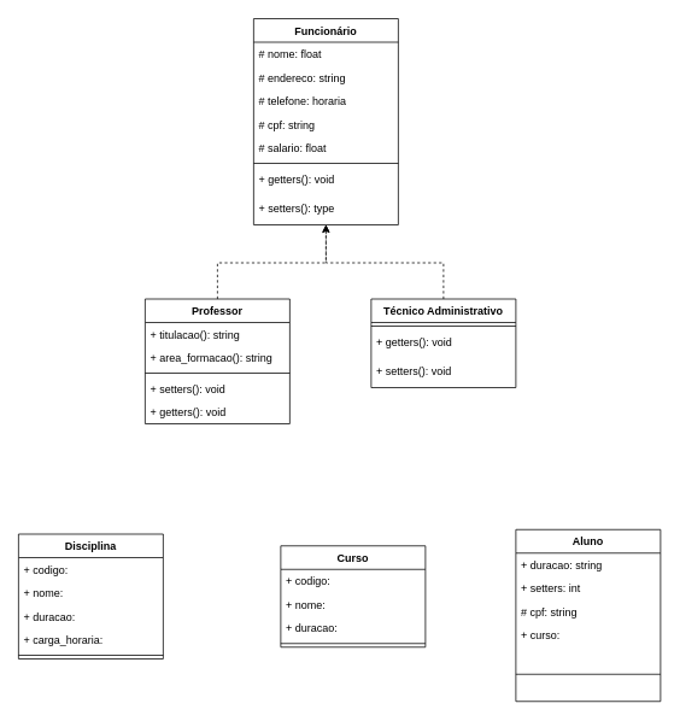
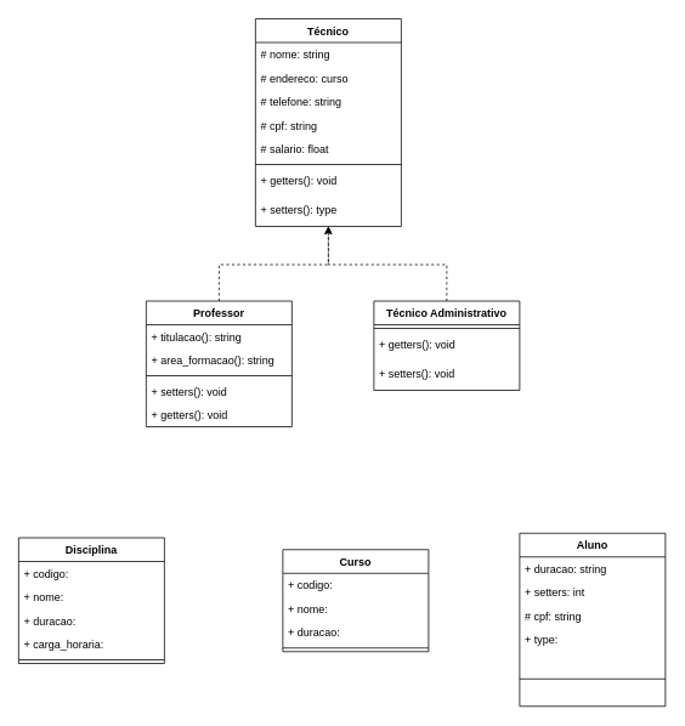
  <mxCell id="0" />
  <mxCell id="1" parent="0" />
- <mxCell id="2" value="Funcionário&#10;" style="swimlane;fontStyle=1;align=center;verticalAlign=top;childLayout=stackLayout;horizontal=1;startSize=26;horizontalStack=0;resizeParent=1;resizeParentMax=0;resizeLast=0;collapsible=1;marginBottom=0;" vertex="1" parent="1"><mxGeometry x="280" y="20" width="160" height="228" as="geometry"><mxRectangle x="330" y="70" width="110" height="30" as="alternateBounds" /></mxGeometry></mxCell>
- <mxCell id="3" value="# nome: float" style="text;strokeColor=none;fillColor=none;align=left;verticalAlign=top;spacingLeft=4;spacingRight=4;overflow=hidden;rotatable=0;points=[[0,0.5],[1,0.5]];portConstraint=eastwest;" vertex="1" parent="2"><mxGeometry y="26" width="160" height="26" as="geometry" /></mxCell>
- <mxCell id="4" value="# endereco: string" style="text;strokeColor=none;fillColor=none;align=left;verticalAlign=top;spacingLeft=4;spacingRight=4;overflow=hidden;rotatable=0;points=[[0,0.5],[1,0.5]];portConstraint=eastwest;" vertex="1" parent="2"><mxGeometry y="52" width="160" height="26" as="geometry" /></mxCell>
- <mxCell id="5" value="# telefone: horaria" style="text;strokeColor=none;fillColor=none;align=left;verticalAlign=top;spacingLeft=4;spacingRight=4;overflow=hidden;rotatable=0;points=[[0,0.5],[1,0.5]];portConstraint=eastwest;" vertex="1" parent="2"><mxGeometry y="78" width="160" height="26" as="geometry" /></mxCell>
+ <mxCell id="2" value="Técnico&#10;" style="swimlane;fontStyle=1;align=center;verticalAlign=top;childLayout=stackLayout;horizontal=1;startSize=26;horizontalStack=0;resizeParent=1;resizeParentMax=0;resizeLast=0;collapsible=1;marginBottom=0;" vertex="1" parent="1"><mxGeometry x="280" y="20" width="160" height="228" as="geometry"><mxRectangle x="330" y="70" width="110" height="30" as="alternateBounds" /></mxGeometry></mxCell>
+ <mxCell id="3" value="# nome: string" style="text;strokeColor=none;fillColor=none;align=left;verticalAlign=top;spacingLeft=4;spacingRight=4;overflow=hidden;rotatable=0;points=[[0,0.5],[1,0.5]];portConstraint=eastwest;" vertex="1" parent="2"><mxGeometry y="26" width="160" height="26" as="geometry" /></mxCell>
+ <mxCell id="4" value="# endereco: curso" style="text;strokeColor=none;fillColor=none;align=left;verticalAlign=top;spacingLeft=4;spacingRight=4;overflow=hidden;rotatable=0;points=[[0,0.5],[1,0.5]];portConstraint=eastwest;" vertex="1" parent="2"><mxGeometry y="52" width="160" height="26" as="geometry" /></mxCell>
+ <mxCell id="5" value="# telefone: string" style="text;strokeColor=none;fillColor=none;align=left;verticalAlign=top;spacingLeft=4;spacingRight=4;overflow=hidden;rotatable=0;points=[[0,0.5],[1,0.5]];portConstraint=eastwest;" vertex="1" parent="2"><mxGeometry y="78" width="160" height="26" as="geometry" /></mxCell>
  <mxCell id="6" value="# cpf: string" style="text;strokeColor=none;fillColor=none;align=left;verticalAlign=top;spacingLeft=4;spacingRight=4;overflow=hidden;rotatable=0;points=[[0,0.5],[1,0.5]];portConstraint=eastwest;" vertex="1" parent="2"><mxGeometry y="104" width="160" height="26" as="geometry" /></mxCell>
  <mxCell id="7" value="# salario: float" style="text;strokeColor=none;fillColor=none;align=left;verticalAlign=top;spacingLeft=4;spacingRight=4;overflow=hidden;rotatable=0;points=[[0,0.5],[1,0.5]];portConstraint=eastwest;" vertex="1" parent="2"><mxGeometry y="130" width="160" height="26" as="geometry" /></mxCell>
  <mxCell id="8" value="" style="line;strokeWidth=1;fillColor=none;align=left;verticalAlign=middle;spacingTop=-1;spacingLeft=3;spacingRight=3;rotatable=0;labelPosition=right;points=[];portConstraint=eastwest;strokeColor=inherit;" vertex="1" parent="2"><mxGeometry y="156" width="160" height="8" as="geometry" /></mxCell>
  <mxCell id="9" value="+ getters(): void" style="text;strokeColor=none;fillColor=none;align=left;verticalAlign=top;spacingLeft=4;spacingRight=4;overflow=hidden;rotatable=0;points=[[0,0.5],[1,0.5]];portConstraint=eastwest;" vertex="1" parent="2"><mxGeometry y="164" width="160" height="32" as="geometry" /></mxCell>
  <mxCell id="10" value="+ setters(): type" style="text;strokeColor=none;fillColor=none;align=left;verticalAlign=top;spacingLeft=4;spacingRight=4;overflow=hidden;rotatable=0;points=[[0,0.5],[1,0.5]];portConstraint=eastwest;" vertex="1" parent="2"><mxGeometry y="196" width="160" height="32" as="geometry" /></mxCell>
  <mxCell id="11" value="Aluno" style="swimlane;fontStyle=1;align=center;verticalAlign=top;childLayout=stackLayout;horizontal=1;startSize=26;horizontalStack=0;resizeParent=1;resizeParentMax=0;resizeLast=0;collapsible=1;marginBottom=0;" vertex="1" parent="1"><mxGeometry x="570" y="585" width="160" height="190" as="geometry" /></mxCell>
  <mxCell id="12" value="+ duracao: string" style="text;strokeColor=none;fillColor=none;align=left;verticalAlign=top;spacingLeft=4;spacingRight=4;overflow=hidden;rotatable=0;points=[[0,0.5],[1,0.5]];portConstraint=eastwest;" vertex="1" parent="11"><mxGeometry y="26" width="160" height="26" as="geometry" /></mxCell>
  <mxCell id="13" value="+ setters: int " style="text;strokeColor=none;fillColor=none;align=left;verticalAlign=top;spacingLeft=4;spacingRight=4;overflow=hidden;rotatable=0;points=[[0,0.5],[1,0.5]];portConstraint=eastwest;" vertex="1" parent="11"><mxGeometry y="52" width="160" height="26" as="geometry" /></mxCell>
  <mxCell id="14" value="# cpf: string" style="text;strokeColor=none;fillColor=none;align=left;verticalAlign=top;spacingLeft=4;spacingRight=4;overflow=hidden;rotatable=0;points=[[0,0.5],[1,0.5]];portConstraint=eastwest;" vertex="1" parent="11"><mxGeometry y="78" width="160" height="26" as="geometry" /></mxCell>
- <mxCell id="15" value="+ curso: " style="text;strokeColor=none;fillColor=none;align=left;verticalAlign=top;spacingLeft=4;spacingRight=4;overflow=hidden;rotatable=0;points=[[0,0.5],[1,0.5]];portConstraint=eastwest;" vertex="1" parent="11"><mxGeometry y="104" width="160" height="26" as="geometry" /></mxCell>
+ <mxCell id="15" value="+ type: " style="text;strokeColor=none;fillColor=none;align=left;verticalAlign=top;spacingLeft=4;spacingRight=4;overflow=hidden;rotatable=0;points=[[0,0.5],[1,0.5]];portConstraint=eastwest;" vertex="1" parent="11"><mxGeometry y="104" width="160" height="26" as="geometry" /></mxCell>
  <mxCell id="16" value="" style="line;strokeWidth=1;fillColor=none;align=left;verticalAlign=middle;spacingTop=-1;spacingLeft=3;spacingRight=3;rotatable=0;labelPosition=right;points=[];portConstraint=eastwest;strokeColor=inherit;" vertex="1" parent="11"><mxGeometry y="130" width="160" height="60" as="geometry" /></mxCell>
  <mxCell id="17" value="Curso" style="swimlane;fontStyle=1;align=center;verticalAlign=top;childLayout=stackLayout;horizontal=1;startSize=26;horizontalStack=0;resizeParent=1;resizeParentMax=0;resizeLast=0;collapsible=1;marginBottom=0;" vertex="1" parent="1"><mxGeometry x="310" y="603" width="160" height="112" as="geometry" /></mxCell>
  <mxCell id="18" value="+ codigo:" style="text;strokeColor=none;fillColor=none;align=left;verticalAlign=top;spacingLeft=4;spacingRight=4;overflow=hidden;rotatable=0;points=[[0,0.5],[1,0.5]];portConstraint=eastwest;" vertex="1" parent="17"><mxGeometry y="26" width="160" height="26" as="geometry" /></mxCell>
  <mxCell id="19" value="+ nome:" style="text;strokeColor=none;fillColor=none;align=left;verticalAlign=top;spacingLeft=4;spacingRight=4;overflow=hidden;rotatable=0;points=[[0,0.5],[1,0.5]];portConstraint=eastwest;" vertex="1" parent="17"><mxGeometry y="52" width="160" height="26" as="geometry" /></mxCell>
  <mxCell id="20" value="+ duracao:" style="text;strokeColor=none;fillColor=none;align=left;verticalAlign=top;spacingLeft=4;spacingRight=4;overflow=hidden;rotatable=0;points=[[0,0.5],[1,0.5]];portConstraint=eastwest;" vertex="1" parent="17"><mxGeometry y="78" width="160" height="26" as="geometry" /></mxCell>
  <mxCell id="21" value="" style="line;strokeWidth=1;fillColor=none;align=left;verticalAlign=middle;spacingTop=-1;spacingLeft=3;spacingRight=3;rotatable=0;labelPosition=right;points=[];portConstraint=eastwest;strokeColor=inherit;" vertex="1" parent="17"><mxGeometry y="104" width="160" height="8" as="geometry" /></mxCell>
  <mxCell id="22" value="Disciplina" style="swimlane;fontStyle=1;align=center;verticalAlign=top;childLayout=stackLayout;horizontal=1;startSize=26;horizontalStack=0;resizeParent=1;resizeParentMax=0;resizeLast=0;collapsible=1;marginBottom=0;" vertex="1" parent="1"><mxGeometry x="20" y="590" width="160" height="138" as="geometry" /></mxCell>
  <mxCell id="23" value="+ codigo:" style="text;strokeColor=none;fillColor=none;align=left;verticalAlign=top;spacingLeft=4;spacingRight=4;overflow=hidden;rotatable=0;points=[[0,0.5],[1,0.5]];portConstraint=eastwest;" vertex="1" parent="22"><mxGeometry y="26" width="160" height="26" as="geometry" /></mxCell>
  <mxCell id="24" value="+ nome:" style="text;strokeColor=none;fillColor=none;align=left;verticalAlign=top;spacingLeft=4;spacingRight=4;overflow=hidden;rotatable=0;points=[[0,0.5],[1,0.5]];portConstraint=eastwest;" vertex="1" parent="22"><mxGeometry y="52" width="160" height="26" as="geometry" /></mxCell>
  <mxCell id="25" value="+ duracao:" style="text;strokeColor=none;fillColor=none;align=left;verticalAlign=top;spacingLeft=4;spacingRight=4;overflow=hidden;rotatable=0;points=[[0,0.5],[1,0.5]];portConstraint=eastwest;" vertex="1" parent="22"><mxGeometry y="78" width="160" height="26" as="geometry" /></mxCell>
  <mxCell id="26" value="+ carga_horaria:" style="text;strokeColor=none;fillColor=none;align=left;verticalAlign=top;spacingLeft=4;spacingRight=4;overflow=hidden;rotatable=0;points=[[0,0.5],[1,0.5]];portConstraint=eastwest;" vertex="1" parent="22"><mxGeometry y="104" width="160" height="26" as="geometry" /></mxCell>
  <mxCell id="27" value="" style="line;strokeWidth=1;fillColor=none;align=left;verticalAlign=middle;spacingTop=-1;spacingLeft=3;spacingRight=3;rotatable=0;labelPosition=right;points=[];portConstraint=eastwest;strokeColor=inherit;" vertex="1" parent="22"><mxGeometry y="130" width="160" height="8" as="geometry" /></mxCell>
  <mxCell id="28" value="" style="endArrow=classic;html=1;rounded=0;dashed=1;" edge="1" parent="1" source="30" target="2"><mxGeometry width="50" height="50" relative="1" as="geometry"><mxPoint x="210" y="300" as="sourcePoint" /><mxPoint x="260" y="250" as="targetPoint" /><Array as="points"><mxPoint x="240" y="290" /><mxPoint x="360" y="290" /></Array></mxGeometry></mxCell>
  <mxCell id="29" value="" style="endArrow=classic;html=1;rounded=0;dashed=1;" edge="1" parent="1" source="36" target="2"><mxGeometry width="50" height="50" relative="1" as="geometry"><mxPoint x="510" y="300" as="sourcePoint" /><mxPoint x="560" y="250" as="targetPoint" /><Array as="points"><mxPoint x="490" y="290" /><mxPoint x="360" y="290" /></Array></mxGeometry></mxCell>
  <mxCell id="30" value="Professor&#10;" style="swimlane;fontStyle=1;align=center;verticalAlign=top;childLayout=stackLayout;horizontal=1;startSize=26;horizontalStack=0;resizeParent=1;resizeParentMax=0;resizeLast=0;collapsible=1;marginBottom=0;" vertex="1" parent="1"><mxGeometry x="160" y="330" width="160" height="138" as="geometry"><mxRectangle x="190" y="340" width="100" height="30" as="alternateBounds" /></mxGeometry></mxCell>
  <mxCell id="31" value="+ titulacao(): string" style="text;strokeColor=none;fillColor=none;align=left;verticalAlign=top;spacingLeft=4;spacingRight=4;overflow=hidden;rotatable=0;points=[[0,0.5],[1,0.5]];portConstraint=eastwest;" vertex="1" parent="30"><mxGeometry y="26" width="160" height="26" as="geometry" /></mxCell>
  <mxCell id="32" value="+ area_formacao(): string" style="text;strokeColor=none;fillColor=none;align=left;verticalAlign=top;spacingLeft=4;spacingRight=4;overflow=hidden;rotatable=0;points=[[0,0.5],[1,0.5]];portConstraint=eastwest;" vertex="1" parent="30"><mxGeometry y="52" width="160" height="26" as="geometry" /></mxCell>
  <mxCell id="33" value="" style="line;strokeWidth=1;fillColor=none;align=left;verticalAlign=middle;spacingTop=-1;spacingLeft=3;spacingRight=3;rotatable=0;labelPosition=right;points=[];portConstraint=eastwest;strokeColor=inherit;" vertex="1" parent="30"><mxGeometry y="78" width="160" height="8" as="geometry" /></mxCell>
  <mxCell id="34" value="+ setters(): void" style="text;strokeColor=none;fillColor=none;align=left;verticalAlign=top;spacingLeft=4;spacingRight=4;overflow=hidden;rotatable=0;points=[[0,0.5],[1,0.5]];portConstraint=eastwest;" vertex="1" parent="30"><mxGeometry y="86" width="160" height="26" as="geometry" /></mxCell>
  <mxCell id="35" value="+ getters(): void" style="text;strokeColor=none;fillColor=none;align=left;verticalAlign=top;spacingLeft=4;spacingRight=4;overflow=hidden;rotatable=0;points=[[0,0.5],[1,0.5]];portConstraint=eastwest;" vertex="1" parent="30"><mxGeometry y="112" width="160" height="26" as="geometry" /></mxCell>
  <mxCell id="36" value="Técnico Administrativo" style="swimlane;fontStyle=1;align=center;verticalAlign=top;childLayout=stackLayout;horizontal=1;startSize=26;horizontalStack=0;resizeParent=1;resizeParentMax=0;resizeLast=0;collapsible=1;marginBottom=0;" vertex="1" parent="1"><mxGeometry x="410" y="330" width="160" height="98" as="geometry"><mxRectangle x="470" y="340" width="170" height="30" as="alternateBounds" /></mxGeometry></mxCell>
  <mxCell id="37" value="" style="line;strokeWidth=1;fillColor=none;align=left;verticalAlign=middle;spacingTop=-1;spacingLeft=3;spacingRight=3;rotatable=0;labelPosition=right;points=[];portConstraint=eastwest;strokeColor=inherit;" vertex="1" parent="36"><mxGeometry y="26" width="160" height="8" as="geometry" /></mxCell>
  <mxCell id="38" value="+ getters(): void" style="text;strokeColor=none;fillColor=none;align=left;verticalAlign=top;spacingLeft=4;spacingRight=4;overflow=hidden;rotatable=0;points=[[0,0.5],[1,0.5]];portConstraint=eastwest;" vertex="1" parent="36"><mxGeometry y="34" width="160" height="32" as="geometry" /></mxCell>
  <mxCell id="39" value="+ setters(): void&#10;" style="text;strokeColor=none;fillColor=none;align=left;verticalAlign=top;spacingLeft=4;spacingRight=4;overflow=hidden;rotatable=0;points=[[0,0.5],[1,0.5]];portConstraint=eastwest;" vertex="1" parent="36"><mxGeometry y="66" width="160" height="32" as="geometry" /></mxCell>
